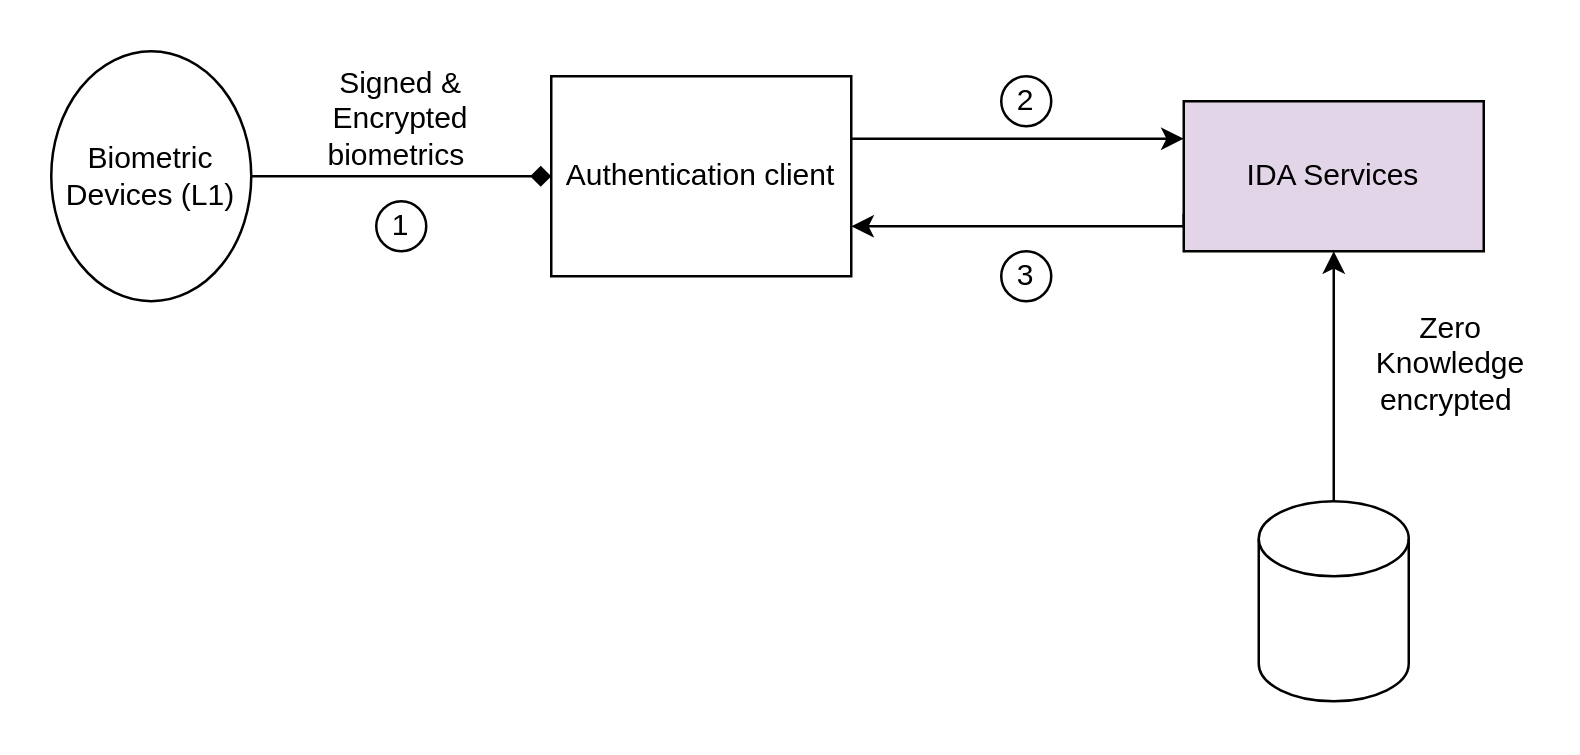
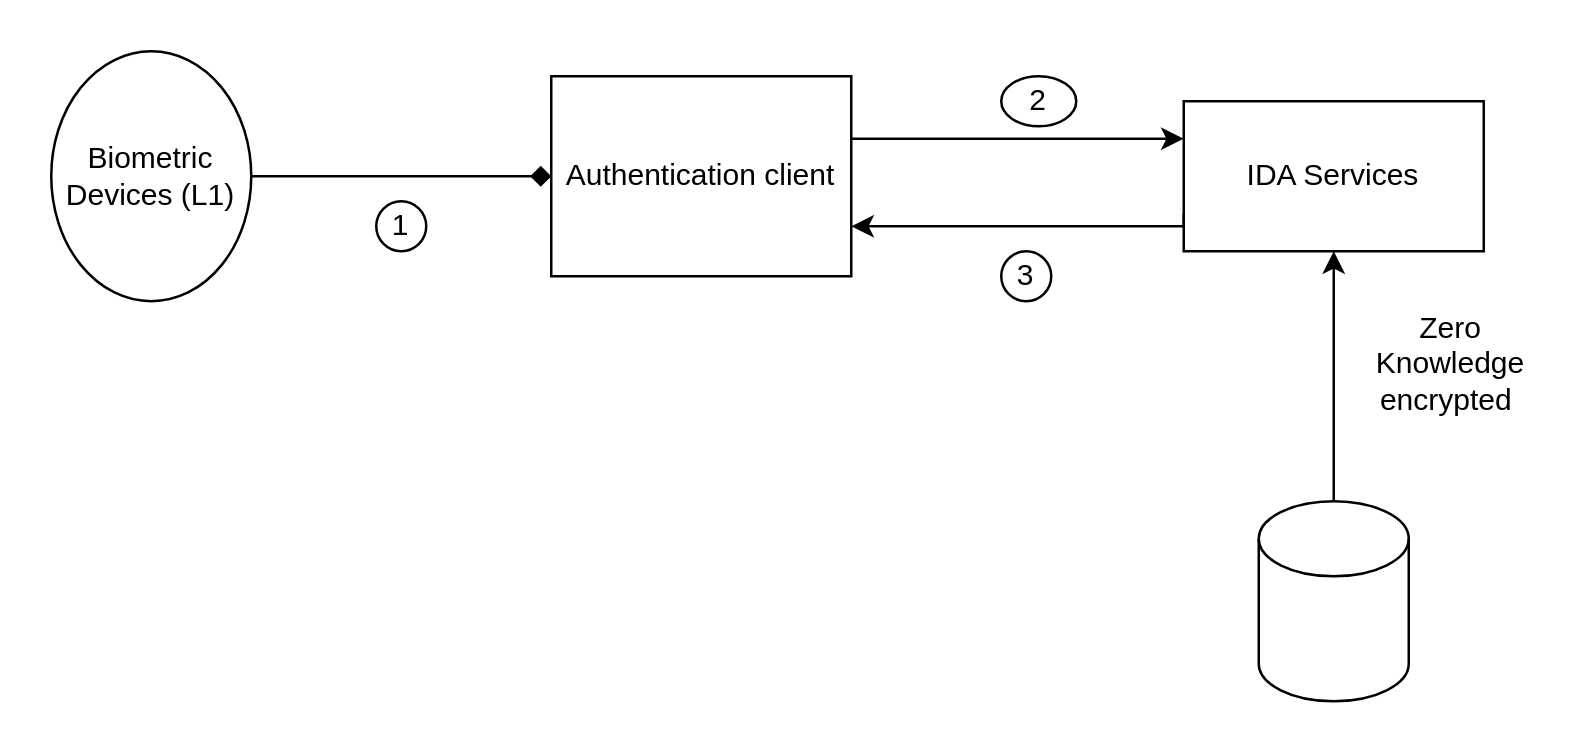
  <mxCell id="0" />
  <mxCell id="1" parent="0" />
  <mxCell id="2" style="edgeStyle=orthogonalEdgeStyle;rounded=0;orthogonalLoop=1;jettySize=auto;html=1;exitX=1;exitY=0.5;exitDx=0;exitDy=0;entryX=0;entryY=0.5;entryDx=0;entryDy=0;endArrow=diamond;" parent="1" source="3" target="5" edge="1"><mxGeometry relative="1" as="geometry" /></mxCell>
  <mxCell id="3" value="Biometric Devices (L1)" style="ellipse;whiteSpace=wrap;html=1;" parent="1" vertex="1"><mxGeometry x="20" y="20" width="80" height="100" as="geometry" /></mxCell>
  <mxCell id="4" style="edgeStyle=orthogonalEdgeStyle;rounded=0;orthogonalLoop=1;jettySize=auto;html=1;entryX=0;entryY=0.5;entryDx=0;entryDy=0;" parent="1" edge="1"><mxGeometry relative="1" as="geometry"><mxPoint x="340" y="55" as="sourcePoint" /><mxPoint x="473" y="55" as="targetPoint" /></mxGeometry></mxCell>
  <mxCell id="5" value="Authentication client" style="rounded=0;whiteSpace=wrap;html=1;" parent="1" vertex="1"><mxGeometry x="220" y="30" width="120" height="80" as="geometry" /></mxCell>
- <mxCell id="6" value="Signed &amp;amp; Encrypted biometrics&amp;nbsp;" style="text;html=1;strokeColor=none;fillColor=none;align=center;verticalAlign=middle;whiteSpace=wrap;rounded=0;" parent="1" vertex="1"><mxGeometry x="130" y="22" width="60" height="50" as="geometry" /></mxCell>
  <mxCell id="7" style="edgeStyle=orthogonalEdgeStyle;rounded=0;orthogonalLoop=1;jettySize=auto;html=1;exitX=0;exitY=0.75;exitDx=0;exitDy=0;" edge="1" parent="1" source="8"><mxGeometry relative="1" as="geometry"><mxPoint x="340" y="90" as="targetPoint" /><Array as="points"><mxPoint x="473" y="90" /></Array></mxGeometry></mxCell>
- <mxCell id="8" value="IDA Services" style="rounded=0;whiteSpace=wrap;html=1;fillColor=#e1d5e7;" parent="1" vertex="1"><mxGeometry x="473" y="40" width="120" height="60" as="geometry" /></mxCell>
+ <mxCell id="8" value="IDA Services" style="rounded=0;whiteSpace=wrap;html=1;" parent="1" vertex="1"><mxGeometry x="473" y="40" width="120" height="60" as="geometry" /></mxCell>
  <mxCell id="9" style="edgeStyle=orthogonalEdgeStyle;rounded=0;orthogonalLoop=1;jettySize=auto;html=1;entryX=0.5;entryY=1;entryDx=0;entryDy=0;" parent="1" source="10" target="8" edge="1"><mxGeometry relative="1" as="geometry" /></mxCell>
  <mxCell id="10" value="" style="shape=cylinder3;whiteSpace=wrap;html=1;boundedLbl=1;backgroundOutline=1;size=15;" parent="1" vertex="1"><mxGeometry x="503" y="200" width="60" height="80" as="geometry" /></mxCell>
  <mxCell id="11" value="Zero Knowledge encrypted&amp;nbsp;" style="text;html=1;strokeColor=none;fillColor=none;align=center;verticalAlign=middle;whiteSpace=wrap;rounded=0;" parent="1" vertex="1"><mxGeometry x="550" y="130" width="60" height="30" as="geometry" /></mxCell>
  <mxCell id="12" value="1" style="ellipse;whiteSpace=wrap;html=1;aspect=fixed;" parent="1" vertex="1"><mxGeometry x="150" y="80" width="20" height="20" as="geometry" /></mxCell>
- <mxCell id="13" value="2" style="ellipse;whiteSpace=wrap;html=1;aspect=fixed;" parent="1" vertex="1"><mxGeometry x="400" y="30" width="20" height="20" as="geometry" /></mxCell>
+ <mxCell id="13" value="2" style="ellipse;whiteSpace=wrap;html=1;aspect=fixed;" parent="1" vertex="1"><mxGeometry x="400" y="30" width="30" height="20" as="geometry" /></mxCell>
  <mxCell id="14" value="3" style="ellipse;whiteSpace=wrap;html=1;aspect=fixed;" vertex="1" parent="1"><mxGeometry x="400" y="100" width="20" height="20" as="geometry" /></mxCell>
